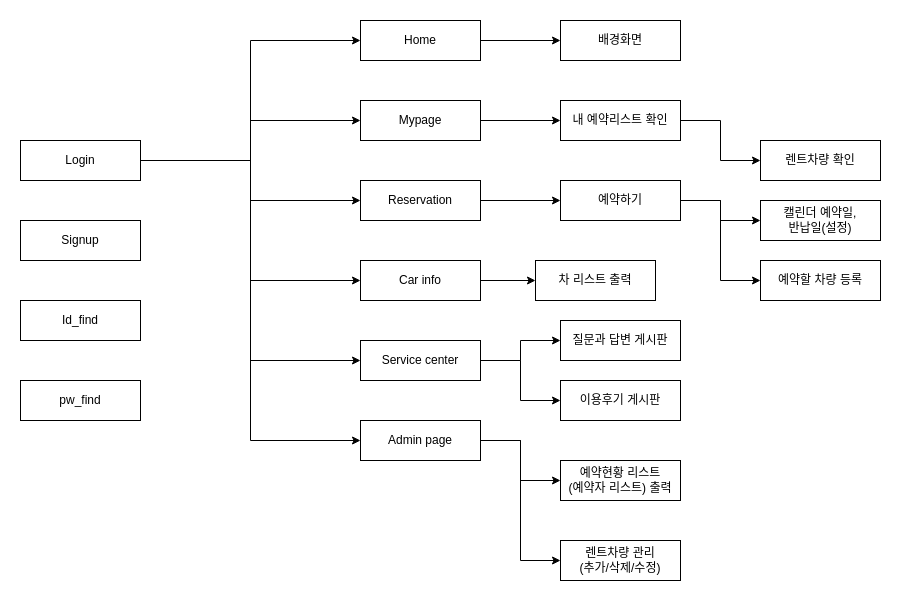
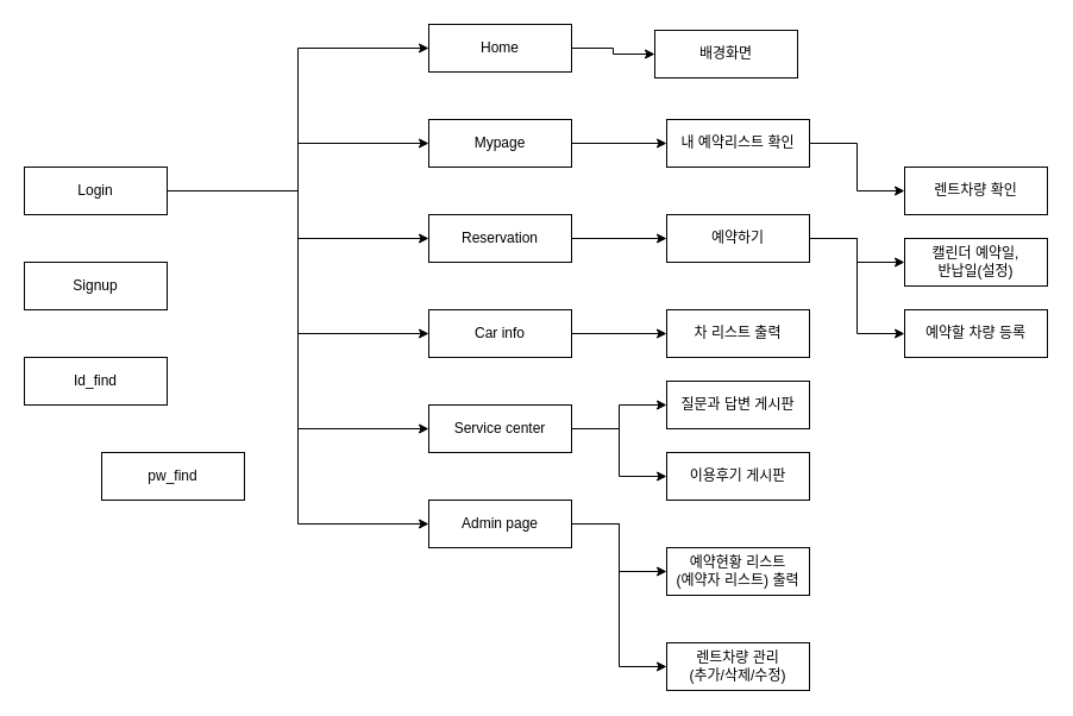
  <mxCell id="0" />
  <mxCell id="1" parent="0" />
  <mxCell id="2" style="edgeStyle=orthogonalEdgeStyle;rounded=0;orthogonalLoop=1;jettySize=auto;html=1;entryX=0;entryY=0.5;entryDx=0;entryDy=0;" edge="1" parent="1" source="8" target="13"><mxGeometry relative="1" as="geometry"><Array as="points"><mxPoint x="250" y="160" /><mxPoint x="250" y="40" /></Array></mxGeometry></mxCell>
  <mxCell id="3" style="edgeStyle=orthogonalEdgeStyle;rounded=0;orthogonalLoop=1;jettySize=auto;html=1;entryX=0;entryY=0.5;entryDx=0;entryDy=0;" edge="1" parent="1" source="8" target="15"><mxGeometry relative="1" as="geometry" /></mxCell>
  <mxCell id="4" style="edgeStyle=orthogonalEdgeStyle;rounded=0;orthogonalLoop=1;jettySize=auto;html=1;entryX=0;entryY=0.5;entryDx=0;entryDy=0;" edge="1" parent="1" source="8" target="17"><mxGeometry relative="1" as="geometry" /></mxCell>
  <mxCell id="5" style="edgeStyle=orthogonalEdgeStyle;rounded=0;orthogonalLoop=1;jettySize=auto;html=1;entryX=0;entryY=0.5;entryDx=0;entryDy=0;" edge="1" parent="1" source="8" target="19"><mxGeometry relative="1" as="geometry" /></mxCell>
  <mxCell id="6" style="edgeStyle=orthogonalEdgeStyle;rounded=0;orthogonalLoop=1;jettySize=auto;html=1;entryX=0;entryY=0.5;entryDx=0;entryDy=0;" edge="1" parent="1" source="8" target="22"><mxGeometry relative="1" as="geometry" /></mxCell>
  <mxCell id="7" style="edgeStyle=orthogonalEdgeStyle;rounded=0;orthogonalLoop=1;jettySize=auto;html=1;entryX=0;entryY=0.5;entryDx=0;entryDy=0;" edge="1" parent="1" source="8" target="25"><mxGeometry relative="1" as="geometry" /></mxCell>
  <mxCell id="8" value="Login" style="rounded=0;whiteSpace=wrap;html=1;" vertex="1" parent="1"><mxGeometry x="20" y="140" width="120" height="40" as="geometry" /></mxCell>
  <mxCell id="9" value="Signup" style="rounded=0;whiteSpace=wrap;html=1;" vertex="1" parent="1"><mxGeometry x="20" y="220" width="120" height="40" as="geometry" /></mxCell>
  <mxCell id="10" value="Id_find" style="rounded=0;whiteSpace=wrap;html=1;" vertex="1" parent="1"><mxGeometry x="20" y="300" width="120" height="40" as="geometry" /></mxCell>
- <mxCell id="11" value="pw_find" style="rounded=0;whiteSpace=wrap;html=1;" vertex="1" parent="1"><mxGeometry x="20" y="380" width="120" height="40" as="geometry" /></mxCell>
+ <mxCell id="11" value="pw_find" style="rounded=0;whiteSpace=wrap;html=1;" vertex="1" parent="1"><mxGeometry x="85" y="380" width="120" height="40" as="geometry" /></mxCell>
  <mxCell id="12" style="edgeStyle=orthogonalEdgeStyle;rounded=0;orthogonalLoop=1;jettySize=auto;html=1;entryX=0;entryY=0.5;entryDx=0;entryDy=0;" edge="1" parent="1" source="13" target="26"><mxGeometry relative="1" as="geometry" /></mxCell>
  <mxCell id="13" value="Home" style="rounded=0;whiteSpace=wrap;html=1;" vertex="1" parent="1"><mxGeometry x="360" y="20" width="120" height="40" as="geometry" /></mxCell>
  <mxCell id="14" style="edgeStyle=orthogonalEdgeStyle;rounded=0;orthogonalLoop=1;jettySize=auto;html=1;entryX=0;entryY=0.5;entryDx=0;entryDy=0;" edge="1" parent="1" source="15" target="28"><mxGeometry relative="1" as="geometry" /></mxCell>
  <mxCell id="15" value="Mypage" style="rounded=0;whiteSpace=wrap;html=1;" vertex="1" parent="1"><mxGeometry x="360" y="100" width="120" height="40" as="geometry" /></mxCell>
  <mxCell id="16" style="edgeStyle=orthogonalEdgeStyle;rounded=0;orthogonalLoop=1;jettySize=auto;html=1;entryX=0;entryY=0.5;entryDx=0;entryDy=0;" edge="1" parent="1" source="17" target="32"><mxGeometry relative="1" as="geometry" /></mxCell>
  <mxCell id="17" value="Reservation" style="rounded=0;whiteSpace=wrap;html=1;" vertex="1" parent="1"><mxGeometry x="360" y="180" width="120" height="40" as="geometry" /></mxCell>
  <mxCell id="18" style="edgeStyle=orthogonalEdgeStyle;rounded=0;orthogonalLoop=1;jettySize=auto;html=1;entryX=0;entryY=0.5;entryDx=0;entryDy=0;" edge="1" parent="1" source="19" target="35"><mxGeometry relative="1" as="geometry" /></mxCell>
  <mxCell id="19" value="Car info" style="rounded=0;whiteSpace=wrap;html=1;" vertex="1" parent="1"><mxGeometry x="360" y="260" width="120" height="40" as="geometry" /></mxCell>
  <mxCell id="20" style="edgeStyle=orthogonalEdgeStyle;rounded=0;orthogonalLoop=1;jettySize=auto;html=1;entryX=0;entryY=0.5;entryDx=0;entryDy=0;" edge="1" parent="1" source="22" target="36"><mxGeometry relative="1" as="geometry" /></mxCell>
  <mxCell id="21" style="edgeStyle=orthogonalEdgeStyle;rounded=0;orthogonalLoop=1;jettySize=auto;html=1;entryX=0;entryY=0.5;entryDx=0;entryDy=0;" edge="1" parent="1" source="22" target="37"><mxGeometry relative="1" as="geometry" /></mxCell>
  <mxCell id="22" value="Service center" style="rounded=0;whiteSpace=wrap;html=1;" vertex="1" parent="1"><mxGeometry x="360" y="340" width="120" height="40" as="geometry" /></mxCell>
  <mxCell id="23" style="edgeStyle=orthogonalEdgeStyle;rounded=0;orthogonalLoop=1;jettySize=auto;html=1;entryX=0;entryY=0.5;entryDx=0;entryDy=0;" edge="1" parent="1" source="25" target="38"><mxGeometry relative="1" as="geometry" /></mxCell>
  <mxCell id="24" style="edgeStyle=orthogonalEdgeStyle;rounded=0;orthogonalLoop=1;jettySize=auto;html=1;entryX=0;entryY=0.5;entryDx=0;entryDy=0;" edge="1" parent="1" source="25" target="39"><mxGeometry relative="1" as="geometry" /></mxCell>
  <mxCell id="25" value="Admin page" style="rounded=0;whiteSpace=wrap;html=1;" vertex="1" parent="1"><mxGeometry x="360" y="420" width="120" height="40" as="geometry" /></mxCell>
- <mxCell id="26" value="배경화면" style="rounded=0;whiteSpace=wrap;html=1;" vertex="1" parent="1"><mxGeometry x="560" y="20" width="120" height="40" as="geometry" /></mxCell>
+ <mxCell id="26" value="배경화면" style="rounded=0;whiteSpace=wrap;html=1;" vertex="1" parent="1"><mxGeometry x="550" y="25" width="120" height="40" as="geometry" /></mxCell>
  <mxCell id="27" style="edgeStyle=orthogonalEdgeStyle;rounded=0;orthogonalLoop=1;jettySize=auto;html=1;entryX=0;entryY=0.5;entryDx=0;entryDy=0;" edge="1" parent="1" source="28" target="29"><mxGeometry relative="1" as="geometry" /></mxCell>
  <mxCell id="28" value="내 예약리스트 확인" style="rounded=0;whiteSpace=wrap;html=1;" vertex="1" parent="1"><mxGeometry x="560" y="100" width="120" height="40" as="geometry" /></mxCell>
  <mxCell id="29" value="렌트차량 확인" style="rounded=0;whiteSpace=wrap;html=1;" vertex="1" parent="1"><mxGeometry x="760" y="140" width="120" height="40" as="geometry" /></mxCell>
  <mxCell id="30" style="edgeStyle=orthogonalEdgeStyle;rounded=0;orthogonalLoop=1;jettySize=auto;html=1;entryX=0;entryY=0.5;entryDx=0;entryDy=0;" edge="1" parent="1" source="32" target="33"><mxGeometry relative="1" as="geometry" /></mxCell>
  <mxCell id="31" style="edgeStyle=orthogonalEdgeStyle;rounded=0;orthogonalLoop=1;jettySize=auto;html=1;entryX=0;entryY=0.5;entryDx=0;entryDy=0;" edge="1" parent="1" source="32" target="34"><mxGeometry relative="1" as="geometry" /></mxCell>
  <mxCell id="32" value="예약하기" style="rounded=0;whiteSpace=wrap;html=1;" vertex="1" parent="1"><mxGeometry x="560" y="180" width="120" height="40" as="geometry" /></mxCell>
  <mxCell id="33" value="캘린더 예약일, &lt;br&gt;반납일(설정)" style="rounded=0;whiteSpace=wrap;html=1;" vertex="1" parent="1"><mxGeometry x="760" y="200" width="120" height="40" as="geometry" /></mxCell>
  <mxCell id="34" value="예약할 차량 등록" style="rounded=0;whiteSpace=wrap;html=1;" vertex="1" parent="1"><mxGeometry x="760" y="260" width="120" height="40" as="geometry" /></mxCell>
- <mxCell id="35" value="차 리스트 출력" style="rounded=0;whiteSpace=wrap;html=1;" vertex="1" parent="1"><mxGeometry x="535" y="260" width="120" height="40" as="geometry" /></mxCell>
+ <mxCell id="35" value="차 리스트 출력" style="rounded=0;whiteSpace=wrap;html=1;" vertex="1" parent="1"><mxGeometry x="560" y="260" width="120" height="40" as="geometry" /></mxCell>
  <mxCell id="36" value="질문과 답변 게시판" style="rounded=0;whiteSpace=wrap;html=1;" vertex="1" parent="1"><mxGeometry x="560" y="320" width="120" height="40" as="geometry" /></mxCell>
  <mxCell id="37" value="이용후기 게시판" style="rounded=0;whiteSpace=wrap;html=1;" vertex="1" parent="1"><mxGeometry x="560" y="380" width="120" height="40" as="geometry" /></mxCell>
  <mxCell id="38" value="예약현황 리스트&lt;br&gt;(예약자 리스트) 출력" style="rounded=0;whiteSpace=wrap;html=1;" vertex="1" parent="1"><mxGeometry x="560" y="460" width="120" height="40" as="geometry" /></mxCell>
  <mxCell id="39" value="렌트차량 관리&lt;br&gt;(추가/삭제/수정)" style="rounded=0;whiteSpace=wrap;html=1;" vertex="1" parent="1"><mxGeometry x="560" y="540" width="120" height="40" as="geometry" /></mxCell>
